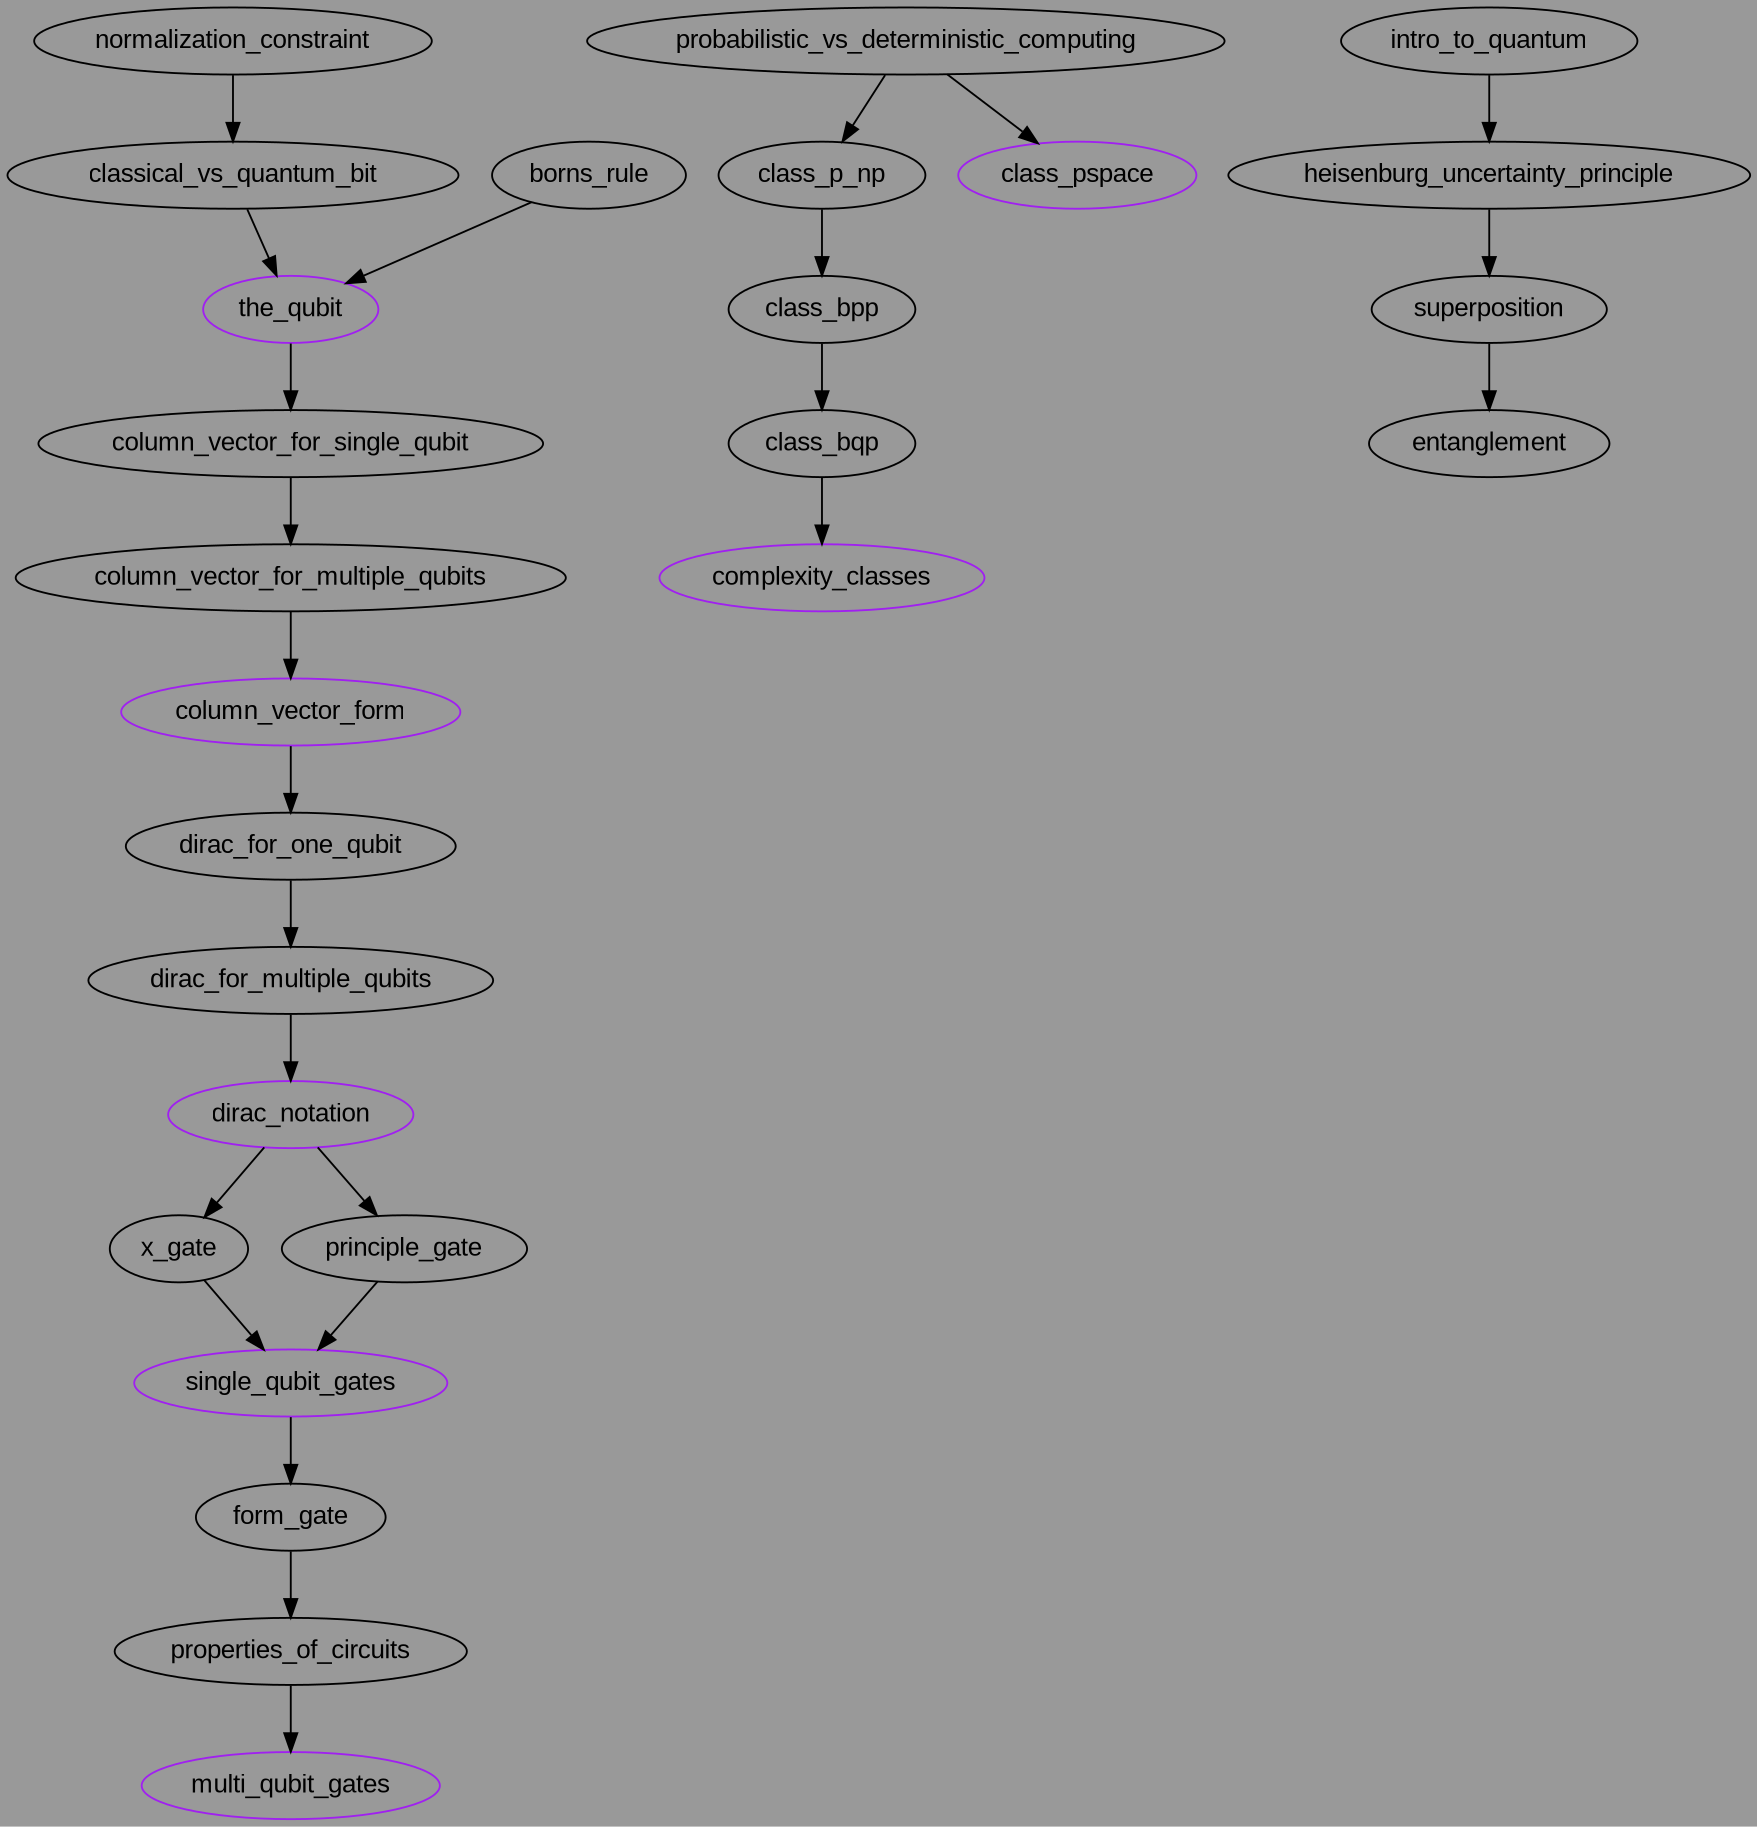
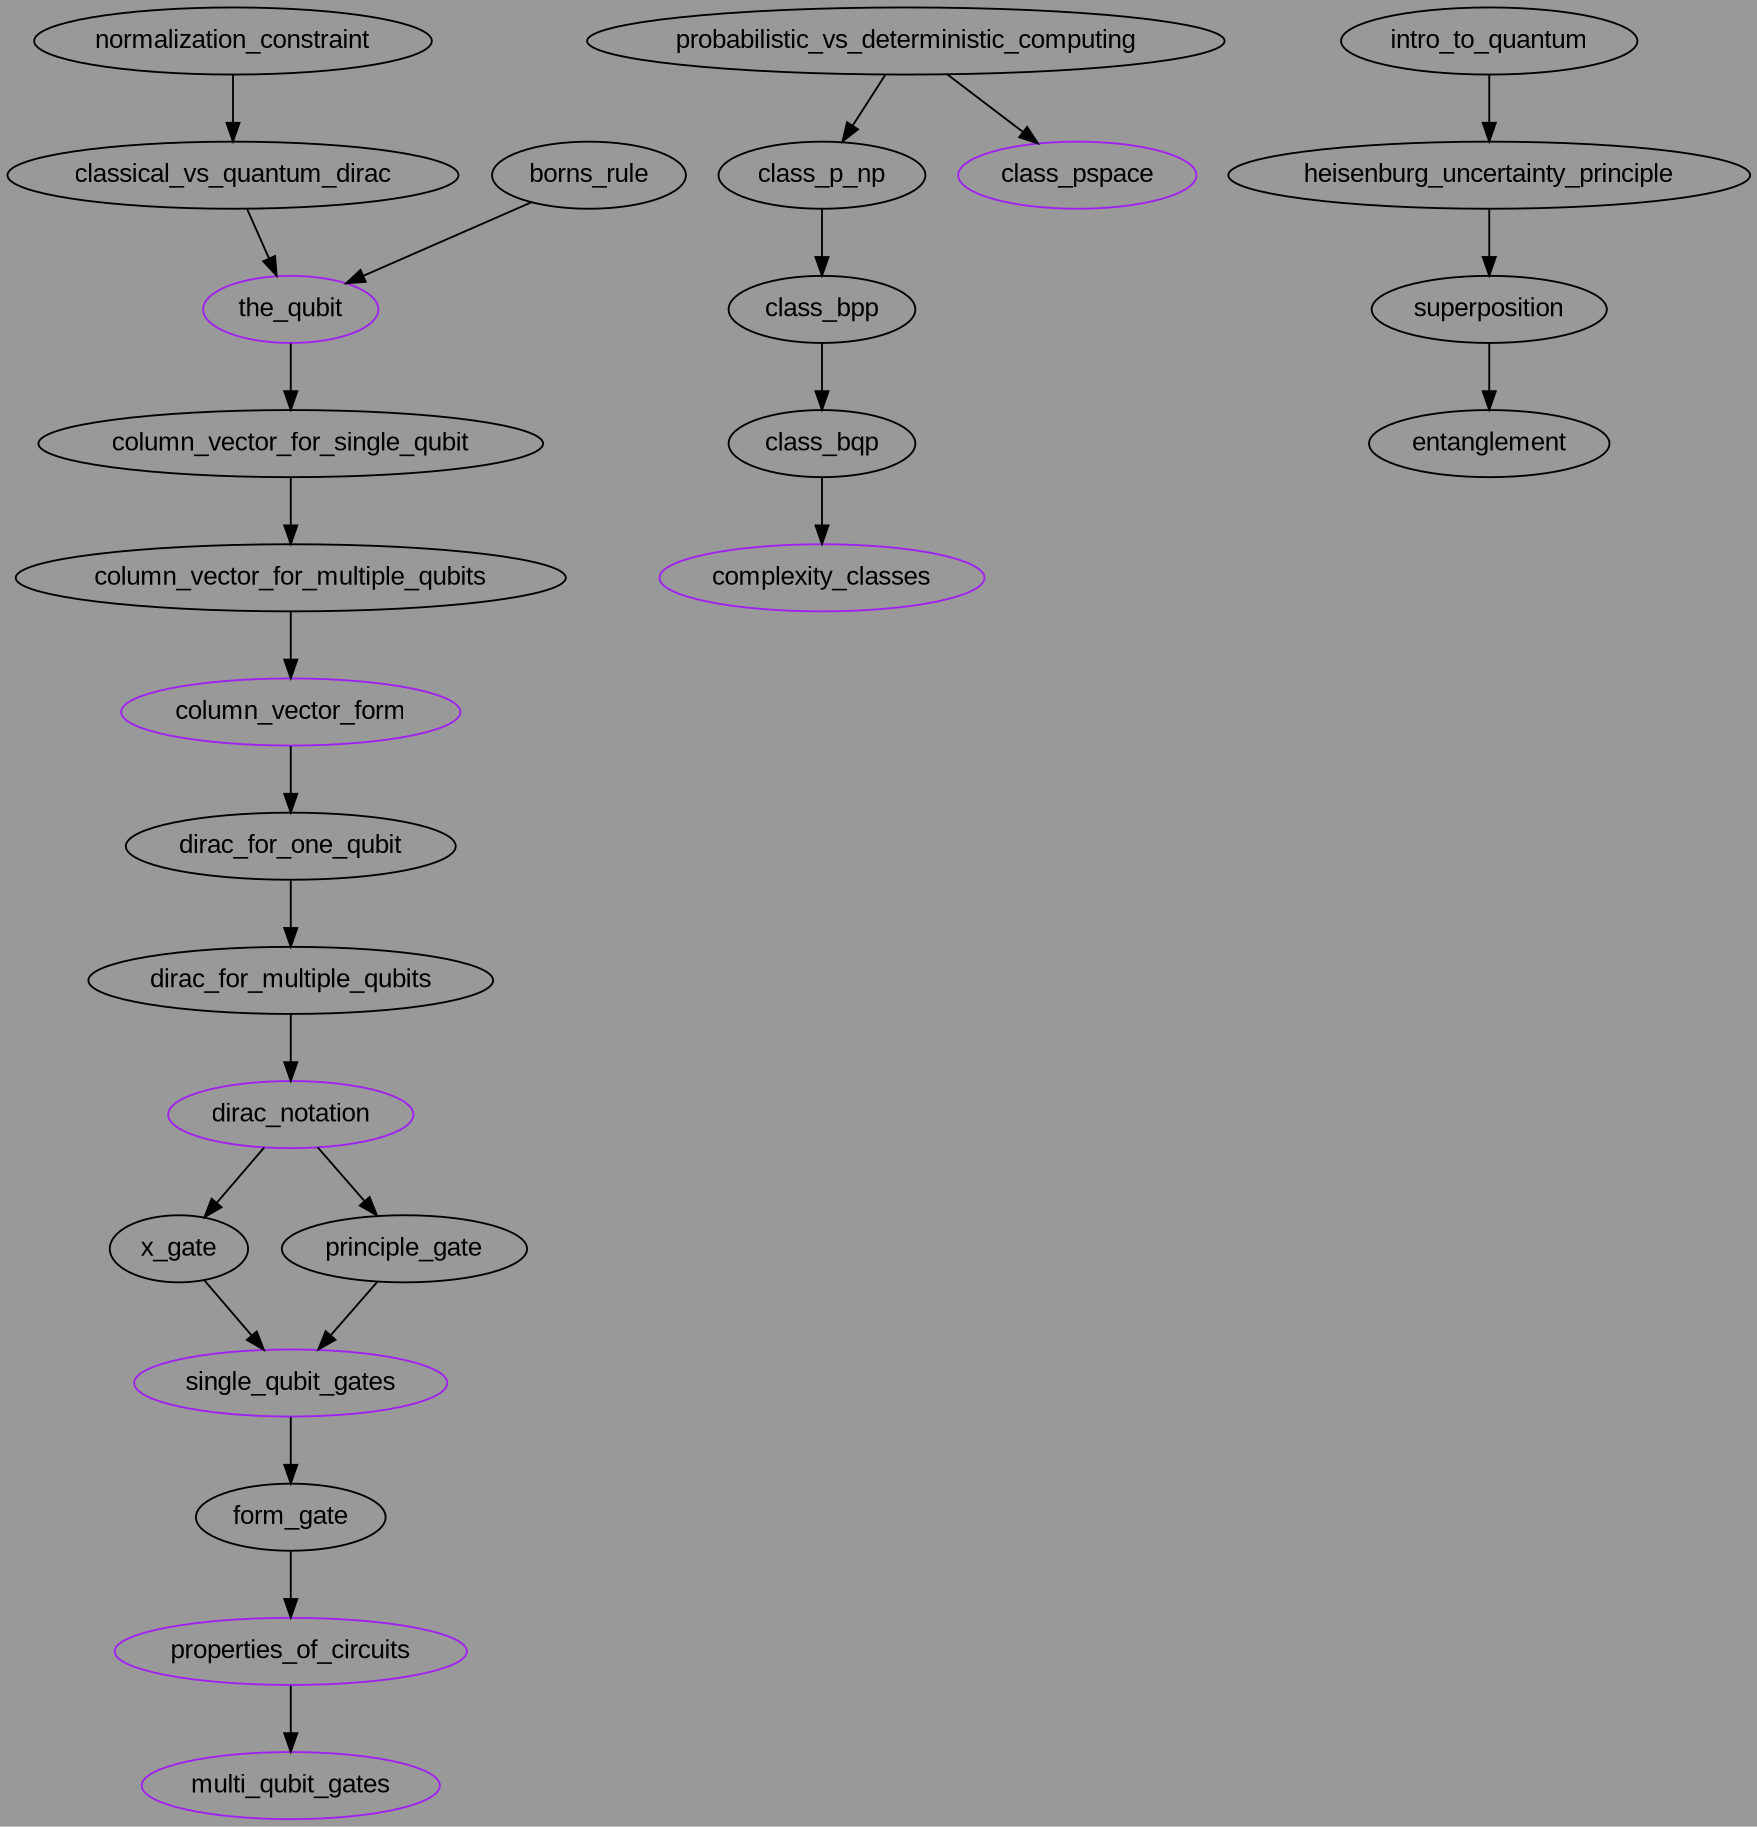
  digraph {
    bgcolor="#999999"
    fontname="Liberation Sans"
    node [fontname="Liberation Sans"]
    edge [fontname="Liberation Sans"]
    dirac_notation [color=purple]
    x_gate
    n3 [label=principle_gate]
    dirac_for_multiple_qubits
    single_qubit_gates [color=purple]
    dirac_for_one_qubit
    column_vector_form [color=purple]
    column_vector_for_multiple_qubits
    column_vector_for_single_qubit
    the_qubit [color=purple]
-   classical_vs_quantum_bit
+   classical_vs_quantum_bit [label=classical_vs_quantum_dirac]
    borns_rule
    normalization_constraint
    n14 [label=form_gate]
-   properties_of_circuits
+   properties_of_circuits [color=purple]
    multi_qubit_gates [color=purple]
    complexity_classes [color=purple]
    class_bqp
    class_bpp
    class_p_np
    class_pspace [color=purple]
    probabilistic_vs_deterministic_computing
    intro_to_quantum
    heisenburg_uncertainty_principle
    superposition
    entanglement
    dirac_notation -> x_gate
    dirac_notation -> n3
    x_gate -> single_qubit_gates
    n3 -> single_qubit_gates
    dirac_for_multiple_qubits -> dirac_notation
    single_qubit_gates -> n14
    dirac_for_one_qubit -> dirac_for_multiple_qubits
    column_vector_form -> dirac_for_one_qubit
    column_vector_for_multiple_qubits -> column_vector_form
    column_vector_for_single_qubit -> column_vector_for_multiple_qubits
    the_qubit -> column_vector_for_single_qubit
    classical_vs_quantum_bit -> the_qubit
    borns_rule -> the_qubit
    normalization_constraint -> classical_vs_quantum_bit
    n14 -> properties_of_circuits
    properties_of_circuits -> multi_qubit_gates
    class_bqp -> complexity_classes
    class_bpp -> class_bqp
    class_p_np -> class_bpp
    probabilistic_vs_deterministic_computing -> class_p_np
    probabilistic_vs_deterministic_computing -> class_pspace
    intro_to_quantum -> heisenburg_uncertainty_principle
    heisenburg_uncertainty_principle -> superposition
    superposition -> entanglement
  }
